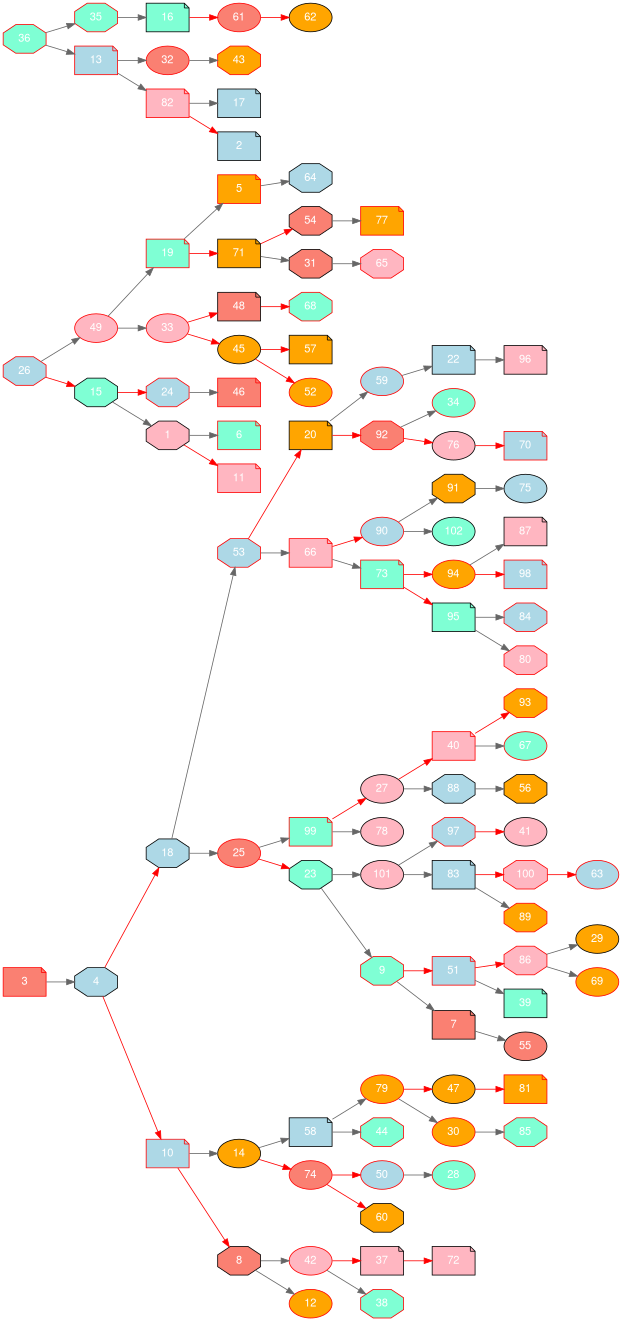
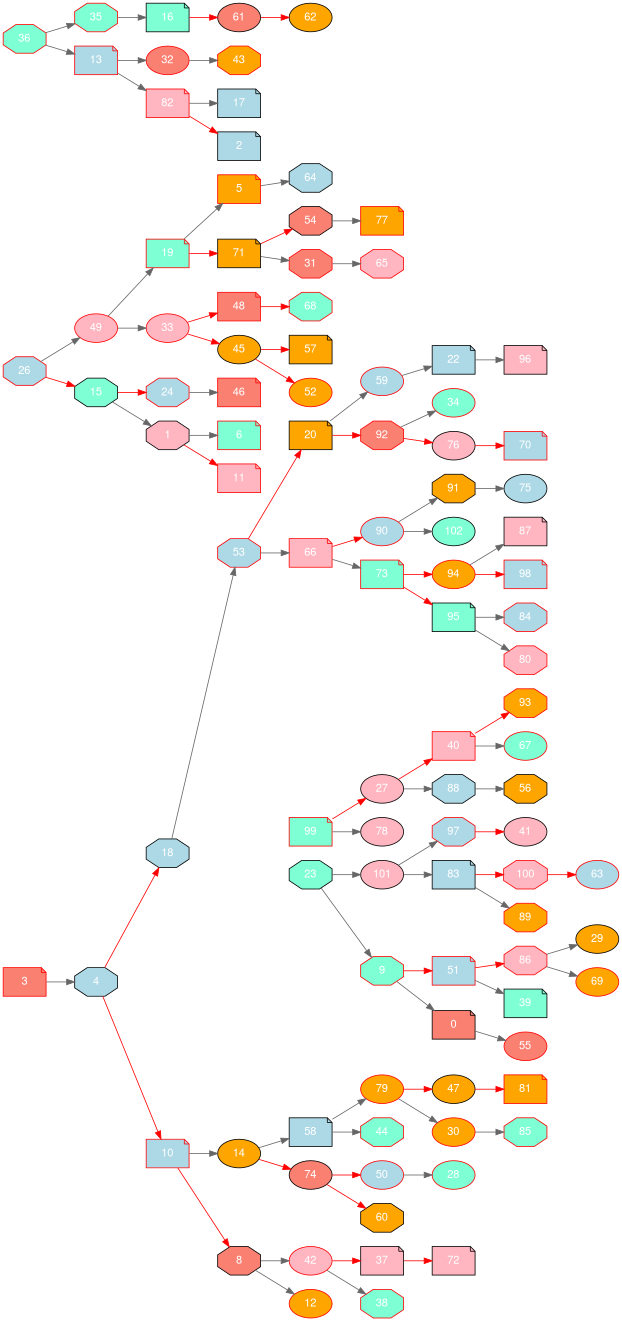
  digraph {
    rankdir=LR
    node [color=red fillcolor=lightblue fontcolor=" white" fontname="Helvetica,Arial,sans-serif" shape=note style=filled]
    edge [color=gray40 fontname="Helvetica,Arial,sans-serif"]
    3 [fillcolor=salmon]
    4 [color=black shape=octagon]
    18 [color=black shape=octagon]
    53 [shape=octagon]
    20 [color=black fillcolor=orange]
    59 [shape=ellipse]
    22 [color=black]
    96 [color=black fillcolor=lightpink]
    92 [fillcolor=salmon shape=octagon]
    34 [fillcolor=aquamarine shape=ellipse]
    76 [color=black fillcolor=lightpink shape=ellipse]
    70
    66 [fillcolor=lightpink]
    90 [shape=ellipse]
    91 [color=black fillcolor=orange shape=octagon]
    75 [color=black shape=ellipse]
    102 [color=black fillcolor=aquamarine shape=ellipse]
    73 [fillcolor=aquamarine]
    94 [fillcolor=orange shape=ellipse]
    87 [color=black fillcolor=lightpink]
    98
    95 [color=black fillcolor=aquamarine]
    84 [shape=octagon]
    80 [fillcolor=lightpink shape=octagon]
-   25 [fillcolor=salmon shape=ellipse]
    99 [fillcolor=aquamarine]
    27 [color=black fillcolor=lightpink shape=ellipse]
    40 [fillcolor=lightpink]
    93 [fillcolor=orange shape=octagon]
    67 [fillcolor=aquamarine shape=ellipse]
    88 [color=black shape=octagon]
    56 [color=black fillcolor=orange shape=octagon]
    78 [color=black fillcolor=lightpink shape=ellipse]
    23 [color=black fillcolor=aquamarine shape=octagon]
    101 [color=black fillcolor=lightpink shape=ellipse]
    97 [shape=octagon]
    41 [color=black fillcolor=lightpink shape=ellipse]
    83 [color=black]
    100 [fillcolor=lightpink shape=octagon]
    63 [shape=ellipse]
    89 [fillcolor=orange shape=octagon]
    9 [fillcolor=aquamarine shape=octagon]
    51
    86 [fillcolor=lightpink shape=octagon]
    29 [color=black fillcolor=orange shape=ellipse]
    69 [fillcolor=orange shape=ellipse]
    39 [color=black fillcolor=aquamarine]
-   7 [color=black fillcolor=salmon]
-   55 [color=black fillcolor=salmon shape=ellipse]
+   7 [color=black fillcolor=salmon label=0]
+   55 [fillcolor=salmon shape=ellipse]
    10
    14 [color=black fillcolor=orange shape=ellipse]
    58 [color=black]
    79 [fillcolor=orange shape=ellipse]
    47 [color=black fillcolor=orange shape=ellipse]
    81 [fillcolor=orange]
    30 [fillcolor=orange shape=ellipse]
    85 [fillcolor=aquamarine shape=octagon]
    44 [fillcolor=aquamarine shape=octagon]
-   74 [fillcolor=salmon shape=ellipse]
+   74 [color=black fillcolor=salmon shape=ellipse]
    50 [shape=ellipse]
    28 [fillcolor=aquamarine shape=ellipse]
    60 [color=black fillcolor=orange shape=octagon]
    8 [color=black fillcolor=salmon shape=octagon]
    42 [fillcolor=lightpink shape=ellipse]
    37 [color=black fillcolor=lightpink]
    72 [color=black fillcolor=lightpink]
    38 [fillcolor=aquamarine shape=octagon]
    12 [fillcolor=orange shape=ellipse]
    26 [shape=octagon]
    49 [fillcolor=lightpink shape=ellipse]
    19 [fillcolor=aquamarine]
    5 [fillcolor=orange]
    64 [color=black shape=octagon]
    71 [color=black fillcolor=orange]
    54 [color=black fillcolor=salmon shape=octagon]
    77 [fillcolor=orange]
-   31 [color=black fillcolor=salmon shape=octagon]
+   31 [fillcolor=salmon shape=octagon]
    65 [fillcolor=lightpink shape=octagon]
    33 [fillcolor=lightpink shape=ellipse]
-   48 [color=black fillcolor=salmon]
+   48 [fillcolor=salmon]
    68 [fillcolor=aquamarine shape=octagon]
    45 [color=black fillcolor=orange shape=ellipse]
    57 [color=black fillcolor=orange]
    52 [fillcolor=orange shape=ellipse]
    15 [color=black fillcolor=aquamarine shape=octagon]
    24 [shape=octagon]
    46 [fillcolor=salmon]
    1 [color=black fillcolor=lightpink shape=octagon]
    6 [fillcolor=aquamarine]
    11 [fillcolor=lightpink]
    36 [fillcolor=aquamarine shape=octagon]
    35 [fillcolor=aquamarine shape=octagon]
    16 [color=black fillcolor=aquamarine]
-   61 [fillcolor=salmon shape=ellipse]
+   61 [color=black fillcolor=salmon shape=ellipse]
    62 [color=black fillcolor=orange shape=ellipse]
    13
    32 [fillcolor=salmon shape=ellipse]
    43 [fillcolor=orange shape=octagon]
    82 [fillcolor=lightpink]
    17 [color=black]
    2 [color=black]
    subgraph sub_1 {
      3
      4
      18
      53
      20
      59
      22
      96
      92
      34
      76
      70
      66
      90
      91
      75
      102
      73
      94
      87
      98
      95
      84
      80
-     25
      99
      27
      40
      93
      67
      88
      56
      78
      23
      101
      97
      41
      83
      100
      63
      89
      9
      51
      86
      29
      69
      39
      7
      55
      10
      14
      58
      79
      47
      81
      30
      85
      44
      74
      50
      28
      60
      8
      42
      37
      72
      38
      12
      26
      49
      19
      5
      64
      71
      54
      77
      31
      65
      33
      48
      68
      45
      57
      52
      15
      24
      46
      1
      6
      11
      36
      35
      16
      61
      62
      13
      32
      43
      82
      17
      2
    }
    3 -> 4
    4 -> 18 [color=red]
    4 -> 10 [color=red]
    18 -> 53
-   18 -> 25
    53 -> 20 [color=red]
    53 -> 66
    20 -> 59
    20 -> 92 [color=red]
    59 -> 22
    22 -> 96
    92 -> 34
    92 -> 76 [color=red]
    76 -> 70 [color=red]
    66 -> 90 [color=red]
    66 -> 73
    90 -> 91
    90 -> 102
    91 -> 75
    73 -> 94 [color=red]
    73 -> 95 [color=red]
    94 -> 87
    94 -> 98 [color=red]
    95 -> 84
    95 -> 80
-   25 -> 99
-   25 -> 23 [color=red]
    99 -> 27 [color=red]
    99 -> 78
    27 -> 40 [color=red]
    27 -> 88
    40 -> 93 [color=red]
    40 -> 67
    88 -> 56
    23 -> 101
    23 -> 9
    101 -> 97
    101 -> 83
    97 -> 41 [color=red]
    83 -> 100 [color=red]
    83 -> 89
    100 -> 63 [color=red]
    9 -> 51 [color=red]
    9 -> 7
    51 -> 86 [color=red]
    51 -> 39
    86 -> 29
    86 -> 69
    7 -> 55
    10 -> 14
    10 -> 8 [color=red]
    14 -> 58
    14 -> 74 [color=red]
    58 -> 79
    58 -> 44
    79 -> 47 [color=red]
    79 -> 30
    47 -> 81 [color=red]
    30 -> 85
    74 -> 50 [color=red]
    74 -> 60 [color=red]
    50 -> 28
    8 -> 42
    8 -> 12
    42 -> 37 [color=red]
    42 -> 38
    37 -> 72 [color=red]
    26 -> 49
    26 -> 15 [color=red]
    49 -> 19
    49 -> 33
    19 -> 5
    19 -> 71 [color=red]
    5 -> 64
    71 -> 54 [color=red]
    71 -> 31
    54 -> 77
    31 -> 65
    33 -> 48 [color=red]
    33 -> 45 [color=red]
    48 -> 68 [color=red]
    45 -> 57 [color=red]
    45 -> 52 [color=red]
    15 -> 24 [color=red]
    15 -> 1
    24 -> 46
    1 -> 6
    1 -> 11 [color=red]
    36 -> 35
    36 -> 13
    35 -> 16
    16 -> 61 [color=red]
    61 -> 62 [color=red]
    13 -> 32
    13 -> 82
    32 -> 43
    82 -> 17
    82 -> 2 [color=red]
  }
